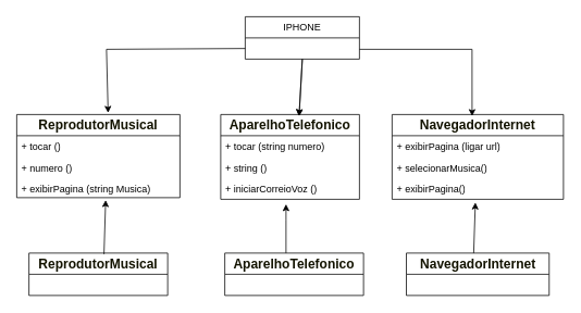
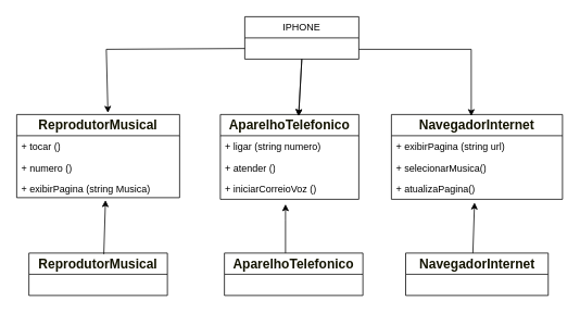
  <mxCell id="0" />
  <mxCell id="1" parent="0" />
  <mxCell id="2" value="IPHONE" style="swimlane;fontStyle=0;childLayout=stackLayout;horizontal=1;startSize=26;fillColor=none;horizontalStack=0;resizeParent=1;resizeParentMax=0;resizeLast=0;collapsible=1;marginBottom=0;whiteSpace=wrap;html=1;" vertex="1" parent="1"><mxGeometry x="300" y="20" width="140" height="52" as="geometry" /></mxCell>
  <mxCell id="3" value="&lt;span style=&quot;color: rgb(19, 19, 0); font-family: &amp;quot;trebuchet ms&amp;quot;, verdana, arial, sans-serif; font-size: 16px; font-weight: 700; text-align: start; text-wrap: nowrap; background-color: rgb(255, 255, 255);&quot;&gt;ReprodutorMusical&lt;/span&gt;" style="swimlane;fontStyle=0;childLayout=stackLayout;horizontal=1;startSize=26;fillColor=none;horizontalStack=0;resizeParent=1;resizeParentMax=0;resizeLast=0;collapsible=1;marginBottom=0;whiteSpace=wrap;html=1;" vertex="1" parent="1"><mxGeometry x="20" y="140" width="200" height="102" as="geometry" /></mxCell>
  <mxCell id="4" value="+ tocar ()" style="text;strokeColor=none;fillColor=none;align=left;verticalAlign=top;spacingLeft=4;spacingRight=4;overflow=hidden;rotatable=0;points=[[0,0.5],[1,0.5]];portConstraint=eastwest;whiteSpace=wrap;html=1;" vertex="1" parent="3"><mxGeometry y="26" width="200" height="26" as="geometry" /></mxCell>
  <mxCell id="5" value="+ numero ()" style="text;strokeColor=none;fillColor=none;align=left;verticalAlign=top;spacingLeft=4;spacingRight=4;overflow=hidden;rotatable=0;points=[[0,0.5],[1,0.5]];portConstraint=eastwest;whiteSpace=wrap;html=1;" vertex="1" parent="3"><mxGeometry y="52" width="200" height="26" as="geometry" /></mxCell>
  <mxCell id="6" value="+ exibirPagina (string Musica)" style="text;strokeColor=none;fillColor=none;align=left;verticalAlign=top;spacingLeft=4;spacingRight=4;overflow=hidden;rotatable=0;points=[[0,0.5],[1,0.5]];portConstraint=eastwest;whiteSpace=wrap;html=1;" vertex="1" parent="3"><mxGeometry y="78" width="200" height="24" as="geometry" /></mxCell>
  <mxCell id="7" value="&lt;span style=&quot;color: rgb(19, 19, 0); font-family: &amp;quot;trebuchet ms&amp;quot;, verdana, arial, sans-serif; font-size: 16px; font-weight: 700; text-align: start; text-wrap: nowrap; background-color: rgb(255, 255, 255);&quot;&gt;AparelhoTelefonico&lt;/span&gt;" style="swimlane;fontStyle=0;childLayout=stackLayout;horizontal=1;startSize=26;fillColor=none;horizontalStack=0;resizeParent=1;resizeParentMax=0;resizeLast=0;collapsible=1;marginBottom=0;whiteSpace=wrap;html=1;" vertex="1" parent="1"><mxGeometry x="270" y="140" width="170" height="104" as="geometry" /></mxCell>
- <mxCell id="8" value="+ tocar (string numero)" style="text;strokeColor=none;fillColor=none;align=left;verticalAlign=top;spacingLeft=4;spacingRight=4;overflow=hidden;rotatable=0;points=[[0,0.5],[1,0.5]];portConstraint=eastwest;whiteSpace=wrap;html=1;" vertex="1" parent="7"><mxGeometry y="26" width="170" height="26" as="geometry" /></mxCell>
- <mxCell id="9" value="+ string ()" style="text;strokeColor=none;fillColor=none;align=left;verticalAlign=top;spacingLeft=4;spacingRight=4;overflow=hidden;rotatable=0;points=[[0,0.5],[1,0.5]];portConstraint=eastwest;whiteSpace=wrap;html=1;" vertex="1" parent="7"><mxGeometry y="52" width="170" height="26" as="geometry" /></mxCell>
+ <mxCell id="8" value="+ ligar (string numero)" style="text;strokeColor=none;fillColor=none;align=left;verticalAlign=top;spacingLeft=4;spacingRight=4;overflow=hidden;rotatable=0;points=[[0,0.5],[1,0.5]];portConstraint=eastwest;whiteSpace=wrap;html=1;" vertex="1" parent="7"><mxGeometry y="26" width="170" height="26" as="geometry" /></mxCell>
+ <mxCell id="9" value="+ atender ()" style="text;strokeColor=none;fillColor=none;align=left;verticalAlign=top;spacingLeft=4;spacingRight=4;overflow=hidden;rotatable=0;points=[[0,0.5],[1,0.5]];portConstraint=eastwest;whiteSpace=wrap;html=1;" vertex="1" parent="7"><mxGeometry y="52" width="170" height="26" as="geometry" /></mxCell>
  <mxCell id="10" value="+ iniciarCorreioVoz ()" style="text;strokeColor=none;fillColor=none;align=left;verticalAlign=top;spacingLeft=4;spacingRight=4;overflow=hidden;rotatable=0;points=[[0,0.5],[1,0.5]];portConstraint=eastwest;whiteSpace=wrap;html=1;" vertex="1" parent="7"><mxGeometry y="78" width="170" height="26" as="geometry" /></mxCell>
  <mxCell id="11" value="&lt;span style=&quot;color: rgb(19, 19, 0); font-family: &amp;quot;trebuchet ms&amp;quot;, verdana, arial, sans-serif; font-size: 16px; font-weight: 700; text-align: start; text-wrap: nowrap; background-color: rgb(255, 255, 255);&quot;&gt;NavegadorInternet&lt;/span&gt;" style="swimlane;fontStyle=0;childLayout=stackLayout;horizontal=1;startSize=26;fillColor=none;horizontalStack=0;resizeParent=1;resizeParentMax=0;resizeLast=0;collapsible=1;marginBottom=0;whiteSpace=wrap;html=1;" vertex="1" parent="1"><mxGeometry x="480" y="140" width="210" height="104" as="geometry" /></mxCell>
- <mxCell id="12" value="+ exibirPagina (ligar url)" style="text;strokeColor=none;fillColor=none;align=left;verticalAlign=top;spacingLeft=4;spacingRight=4;overflow=hidden;rotatable=0;points=[[0,0.5],[1,0.5]];portConstraint=eastwest;whiteSpace=wrap;html=1;" vertex="1" parent="11"><mxGeometry y="26" width="210" height="26" as="geometry" /></mxCell>
+ <mxCell id="12" value="+ exibirPagina (string url)" style="text;strokeColor=none;fillColor=none;align=left;verticalAlign=top;spacingLeft=4;spacingRight=4;overflow=hidden;rotatable=0;points=[[0,0.5],[1,0.5]];portConstraint=eastwest;whiteSpace=wrap;html=1;" vertex="1" parent="11"><mxGeometry y="26" width="210" height="26" as="geometry" /></mxCell>
  <mxCell id="13" value="+ selecionarMusica()" style="text;strokeColor=none;fillColor=none;align=left;verticalAlign=top;spacingLeft=4;spacingRight=4;overflow=hidden;rotatable=0;points=[[0,0.5],[1,0.5]];portConstraint=eastwest;whiteSpace=wrap;html=1;" vertex="1" parent="11"><mxGeometry y="52" width="210" height="26" as="geometry" /></mxCell>
- <mxCell id="14" value="+ exibirPagina()" style="text;strokeColor=none;fillColor=none;align=left;verticalAlign=top;spacingLeft=4;spacingRight=4;overflow=hidden;rotatable=0;points=[[0,0.5],[1,0.5]];portConstraint=eastwest;whiteSpace=wrap;html=1;" vertex="1" parent="11"><mxGeometry y="78" width="210" height="26" as="geometry" /></mxCell>
+ <mxCell id="14" value="+ atualizaPagina()" style="text;strokeColor=none;fillColor=none;align=left;verticalAlign=top;spacingLeft=4;spacingRight=4;overflow=hidden;rotatable=0;points=[[0,0.5],[1,0.5]];portConstraint=eastwest;whiteSpace=wrap;html=1;" vertex="1" parent="11"><mxGeometry y="78" width="210" height="26" as="geometry" /></mxCell>
  <mxCell id="15" value="" style="endArrow=classic;html=1;rounded=0;exitX=0.5;exitY=1;exitDx=0;exitDy=0;entryX=0.565;entryY=0.019;entryDx=0;entryDy=0;entryPerimeter=0;" edge="1" parent="1" source="2" target="7"><mxGeometry width="50" height="50" relative="1" as="geometry"><mxPoint x="360" y="120" as="sourcePoint" /><mxPoint x="410" y="70" as="targetPoint" /></mxGeometry></mxCell>
  <mxCell id="16" value="" style="endArrow=classic;html=1;rounded=0;exitX=0.5;exitY=1;exitDx=0;exitDy=0;entryX=0.565;entryY=0.019;entryDx=0;entryDy=0;entryPerimeter=0;" edge="1" parent="1"><mxGeometry width="50" height="50" relative="1" as="geometry"><mxPoint x="370" y="72" as="sourcePoint" /><mxPoint x="366" y="142" as="targetPoint" /></mxGeometry></mxCell>
  <mxCell id="17" value="" style="endArrow=classic;html=1;rounded=0;exitX=0;exitY=0.75;exitDx=0;exitDy=0;entryX=0.56;entryY=-0.02;entryDx=0;entryDy=0;entryPerimeter=0;" edge="1" parent="1" source="2" target="3"><mxGeometry width="50" height="50" relative="1" as="geometry"><mxPoint x="380" y="82" as="sourcePoint" /><mxPoint x="376" y="152" as="targetPoint" /><Array as="points"><mxPoint x="130" y="60" /></Array></mxGeometry></mxCell>
  <mxCell id="18" value="" style="endArrow=classic;html=1;rounded=0;entryX=0.467;entryY=0.019;entryDx=0;entryDy=0;entryPerimeter=0;" edge="1" parent="1" target="11"><mxGeometry width="50" height="50" relative="1" as="geometry"><mxPoint x="440" y="60" as="sourcePoint" /><mxPoint x="386" y="162" as="targetPoint" /><Array as="points"><mxPoint x="578" y="60" /></Array></mxGeometry></mxCell>
  <mxCell id="19" value="&lt;span style=&quot;color: rgb(19, 19, 0); font-family: &amp;quot;trebuchet ms&amp;quot;, verdana, arial, sans-serif; font-size: 16px; font-weight: 700; text-align: start; text-wrap: nowrap; background-color: rgb(255, 255, 255);&quot;&gt;ReprodutorMusical&lt;/span&gt;" style="swimlane;fontStyle=0;childLayout=stackLayout;horizontal=1;startSize=26;fillColor=none;horizontalStack=0;resizeParent=1;resizeParentMax=0;resizeLast=0;collapsible=1;marginBottom=0;whiteSpace=wrap;html=1;" vertex="1" parent="1"><mxGeometry x="35" y="310" width="170" height="52" as="geometry" /></mxCell>
  <mxCell id="20" value="&lt;span style=&quot;color: rgb(19, 19, 0); font-family: &amp;quot;trebuchet ms&amp;quot;, verdana, arial, sans-serif; font-size: 16px; font-weight: 700; text-align: start; text-wrap: nowrap; background-color: rgb(255, 255, 255);&quot;&gt;AparelhoTelefonico&lt;/span&gt;" style="swimlane;fontStyle=0;childLayout=stackLayout;horizontal=1;startSize=26;fillColor=none;horizontalStack=0;resizeParent=1;resizeParentMax=0;resizeLast=0;collapsible=1;marginBottom=0;whiteSpace=wrap;html=1;" vertex="1" parent="1"><mxGeometry x="275" y="310" width="170" height="52" as="geometry" /></mxCell>
  <mxCell id="21" value="&lt;span style=&quot;color: rgb(19, 19, 0); font-family: &amp;quot;trebuchet ms&amp;quot;, verdana, arial, sans-serif; font-size: 16px; font-weight: 700; text-align: start; text-wrap: nowrap; background-color: rgb(255, 255, 255);&quot;&gt;NavegadorInternet&lt;/span&gt;" style="swimlane;fontStyle=0;childLayout=stackLayout;horizontal=1;startSize=26;fillColor=none;horizontalStack=0;resizeParent=1;resizeParentMax=0;resizeLast=0;collapsible=1;marginBottom=0;whiteSpace=wrap;html=1;" vertex="1" parent="1"><mxGeometry x="497.5" y="310" width="175" height="52" as="geometry" /></mxCell>
  <mxCell id="22" value="" style="endArrow=classic;html=1;rounded=0;exitX=0.541;exitY=0.026;exitDx=0;exitDy=0;exitPerimeter=0;entryX=0.545;entryY=1.125;entryDx=0;entryDy=0;entryPerimeter=0;" edge="1" parent="1" source="19" target="6"><mxGeometry width="50" height="50" relative="1" as="geometry"><mxPoint x="360" y="420" as="sourcePoint" /><mxPoint x="410" y="370" as="targetPoint" /></mxGeometry></mxCell>
  <mxCell id="23" value="" style="endArrow=classic;html=1;rounded=0;" edge="1" parent="1"><mxGeometry width="50" height="50" relative="1" as="geometry"><mxPoint x="350" y="310" as="sourcePoint" /><mxPoint x="350" y="250" as="targetPoint" /><Array as="points"><mxPoint x="350" y="270" /></Array></mxGeometry></mxCell>
  <mxCell id="24" value="" style="endArrow=classic;html=1;rounded=0;entryX=0.486;entryY=1.154;entryDx=0;entryDy=0;entryPerimeter=0;" edge="1" parent="1" target="14"><mxGeometry width="50" height="50" relative="1" as="geometry"><mxPoint x="580" y="310" as="sourcePoint" /><mxPoint x="410" y="350" as="targetPoint" /></mxGeometry></mxCell>
